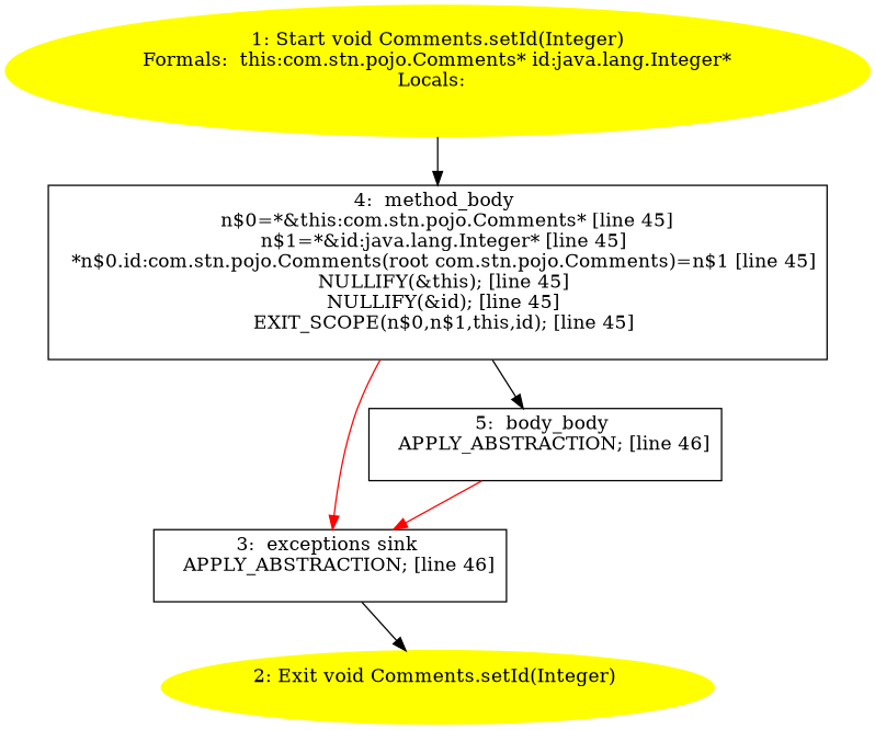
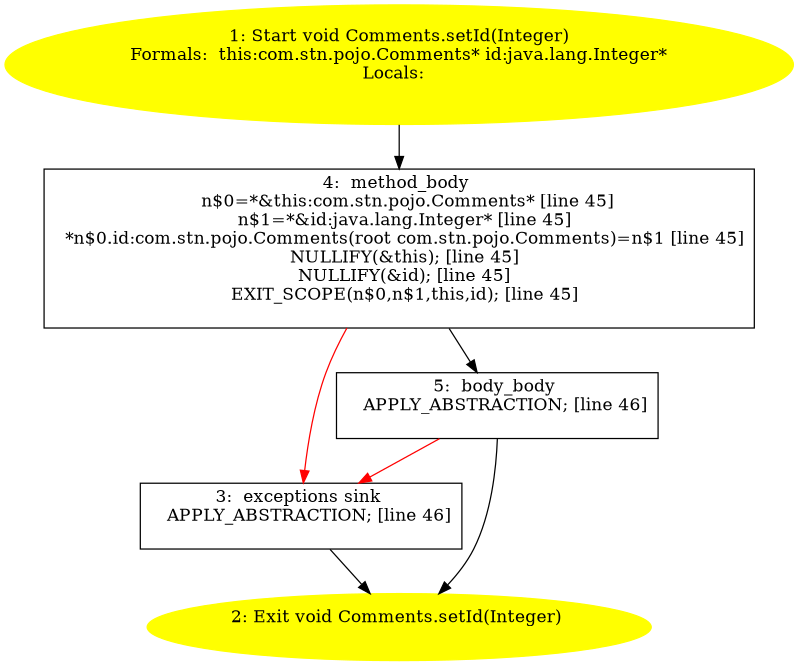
  digraph {
    node [shape=box]
    n1 [color=yellow label="1: Start void Comments.setId(Integer)\nFormals:  this:com.stn.pojo.Comments* id:java.lang.Integer*\nLocals:  \n  " style=filled shape=""]
    n2 [label="4:  method_body \n   n$0=*&this:com.stn.pojo.Comments* [line 45]\n  n$1=*&id:java.lang.Integer* [line 45]\n  *n$0.id:com.stn.pojo.Comments(root com.stn.pojo.Comments)=n$1 [line 45]\n  NULLIFY(&this); [line 45]\n  NULLIFY(&id); [line 45]\n  EXIT_SCOPE(n$0,n$1,this,id); [line 45]\n "]
    n3 [label="3:  exceptions sink \n   APPLY_ABSTRACTION; [line 46]\n "]
    n4 [label="5:  body_body \n   APPLY_ABSTRACTION; [line 46]\n "]
    n5 [color=yellow label="2: Exit void Comments.setId(Integer) \n  " style=filled shape=""]
    n1 -> n2
    n2 -> n3 [color=red]
    n2 -> n4
    n3 -> n5
    n4 -> n3 [color=red]
+   n4 -> n5
  }
